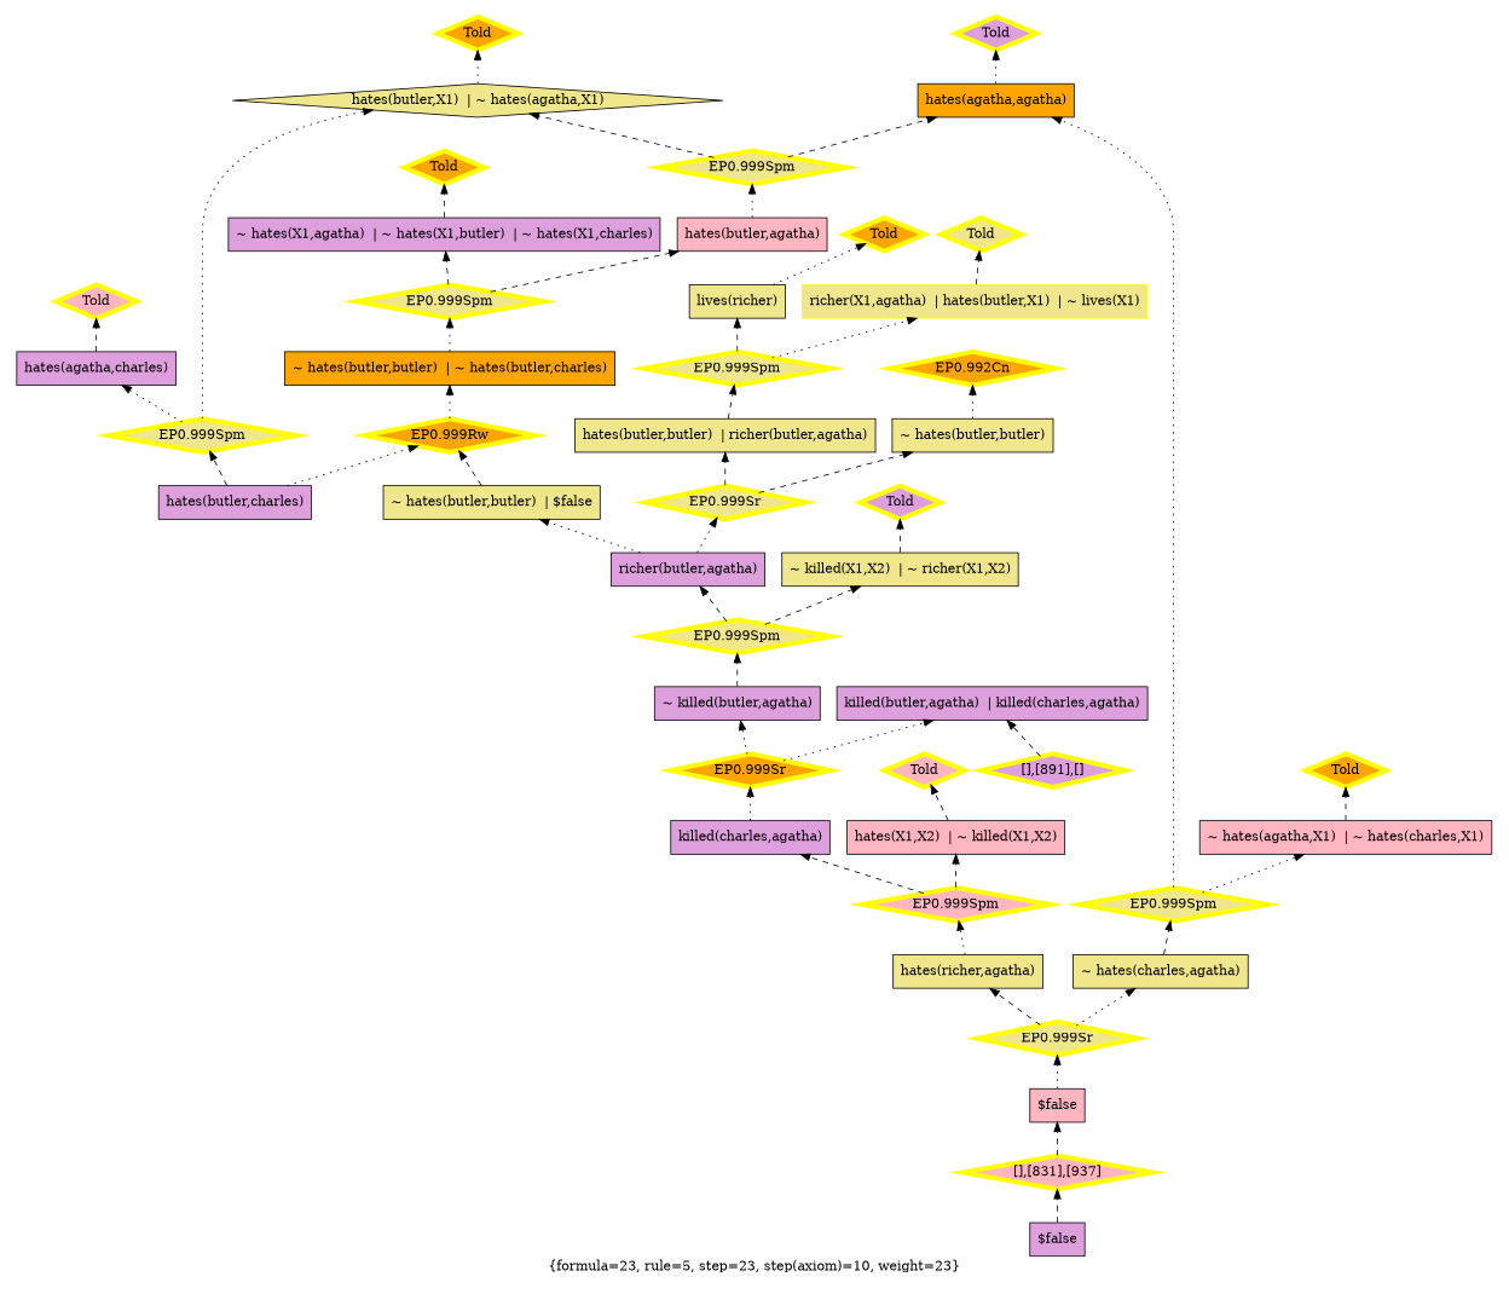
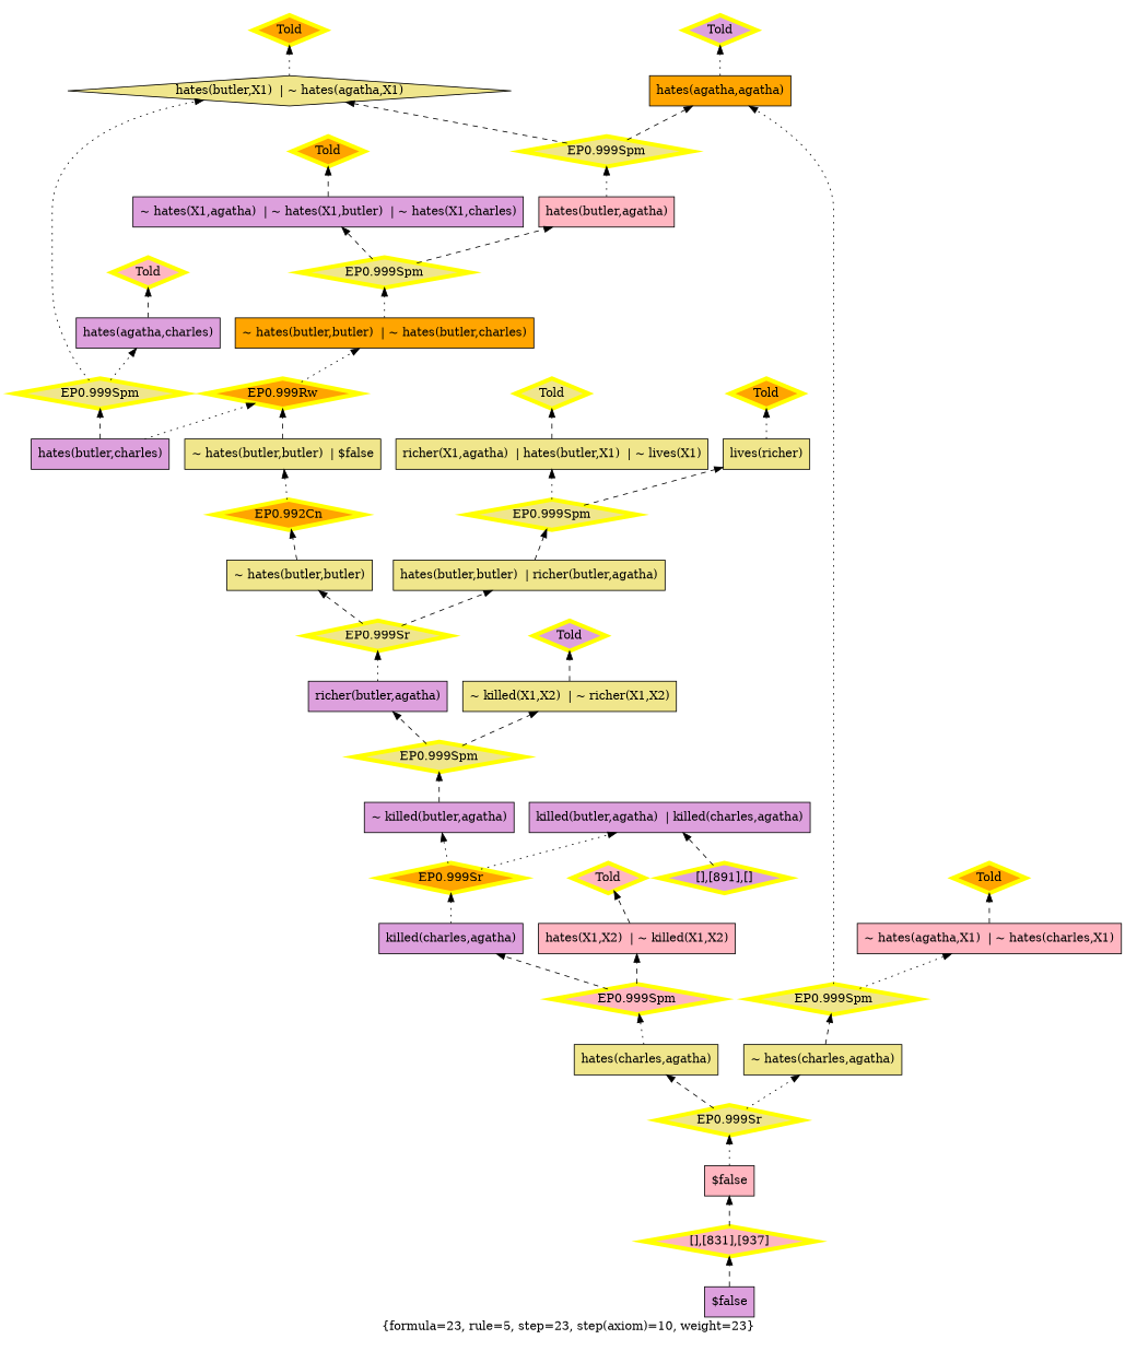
  digraph {
    label="{formula=23, rule=5, step=23, step(axiom)=10, weight=23}"
    labelloc=b
    rankdir=BT
    node [color=black fillcolor=khaki shape=diamond style=filled]
    edge [style=dashed]
    n1 [fillcolor=plum label="hates(butler,charles)" shape=box]
    n2 [color=yellow label="EP0.999Spm" penwidth=5]
    n3 [color=yellow fillcolor=orange label="EP0.999Rw" penwidth=5]
    n4 [label="hates(butler,X1)  | ~ hates(agatha,X1)"]
    n5 [fillcolor=plum label="hates(agatha,charles)" shape=box]
    n6 [color=yellow fillcolor=orange label=Told penwidth=5]
    n7 [fillcolor=plum label="~ hates(X1,agatha)  | ~ hates(X1,butler)  | ~ hates(X1,charles)" shape=box]
    n8 [color=yellow fillcolor=orange label=Told penwidth=5]
    n9 [fillcolor=plum label="killed(charles,agatha)" shape=box]
    n10 [color=yellow fillcolor=orange label="EP0.999Sr" penwidth=5]
    n11 [fillcolor=plum label="killed(butler,agatha)  | killed(charles,agatha)" shape=box]
    n12 [fillcolor=plum label="~ killed(butler,agatha)" shape=box]
    n13 [fillcolor=lightpink label="hates(butler,agatha)" shape=box]
    n14 [color=yellow label="EP0.999Spm" penwidth=5]
    n15 [fillcolor=orange label="hates(agatha,agatha)" shape=box]
    n16 [fillcolor=plum label="richer(butler,agatha)" shape=box]
    n17 [color=yellow label="EP0.999Sr" penwidth=5]
    n18 [label="hates(butler,butler)  | richer(butler,agatha)" shape=box]
    n19 [label="~ hates(butler,butler)" shape=box]
-   n20 [color=yellow label="richer(X1,agatha)  | hates(butler,X1)  | ~ lives(X1)" shape=box]
+   n20 [label="richer(X1,agatha)  | hates(butler,X1)  | ~ lives(X1)" shape=box]
    n21 [color=yellow label=Told penwidth=5]
    n22 [label="~ hates(charles,agatha)" shape=box]
    n23 [color=yellow label="EP0.999Spm" penwidth=5]
    n24 [fillcolor=lightpink label="~ hates(agatha,X1)  | ~ hates(charles,X1)" shape=box]
    n25 [color=yellow label="EP0.999Spm" penwidth=5]
    n26 [label="lives(richer)" shape=box]
    n27 [fillcolor=orange label="~ hates(butler,butler)  | ~ hates(butler,charles)" shape=box]
    n28 [color=yellow label="EP0.999Spm" penwidth=5]
    n29 [color=yellow fillcolor=lightpink label=Told penwidth=5]
    n30 [color=yellow fillcolor=orange label=Told penwidth=5]
    n31 [label="~ hates(butler,butler)  | $false" shape=box]
    n32 [fillcolor=lightpink label="hates(X1,X2)  | ~ killed(X1,X2)" shape=box]
    n33 [color=yellow fillcolor=lightpink label=Told penwidth=5]
    n34 [label="~ killed(X1,X2)  | ~ richer(X1,X2)" shape=box]
    n35 [color=yellow fillcolor=plum label=Told penwidth=5]
    n36 [color=yellow fillcolor=plum label="[],[891],[]" penwidth=5]
    n37 [color=yellow fillcolor=plum label=Told penwidth=5]
    n38 [fillcolor=plum label="$false" shape=box]
    n39 [color=yellow fillcolor=lightpink label="[],[831],[937]" penwidth=5]
    n40 [fillcolor=lightpink label="$false" shape=box]
    n41 [color=yellow fillcolor=orange label="EP0.992Cn" penwidth=5]
-   n42 [label="hates(richer,agatha)" shape=box]
+   n42 [label="hates(charles,agatha)" shape=box]
    n43 [color=yellow fillcolor=lightpink label="EP0.999Spm" penwidth=5]
    n44 [color=yellow label="EP0.999Sr" penwidth=5]
    n45 [color=yellow fillcolor=orange label=Told penwidth=5]
    n46 [color=yellow label="EP0.999Spm" penwidth=5]
    n1 -> n2
    n1 -> n3 [style=dotted]
    n2 -> n4 [style=dotted]
    n2 -> n5 [style=dotted]
    n3 -> n27 [style=dotted]
    n4 -> n6 [style=dotted]
    n5 -> n29
    n7 -> n8
    n9 -> n10 [style=dotted]
    n10 -> n11 [style=dotted]
    n10 -> n12 [style=dotted]
    n12 -> n46
    n13 -> n14 [style=dotted]
    n14 -> n4
    n14 -> n15
    n15 -> n37 [style=dotted]
    n16 -> n17 [style=dotted]
    n17 -> n18
    n17 -> n19
    n18 -> n25
-   n19 -> n41 [style=dotted]
+   n19 -> n41
    n20 -> n21
    n22 -> n23
    n23 -> n15 [style=dotted]
    n23 -> n24 [style=dotted]
    n24 -> n30
    n25 -> n20 [style=dotted]
    n25 -> n26
    n26 -> n45 [style=dotted]
    n27 -> n28 [style=dotted]
    n28 -> n7
    n28 -> n13
    n31 -> n3
    n32 -> n33
    n34 -> n35
    n36 -> n11
    n38 -> n39
    n39 -> n40
    n40 -> n44 [style=dotted]
-   n16 -> n31 [style=dotted]
+   n41 -> n31 [style=dotted]
    n42 -> n43 [style=dotted]
    n43 -> n9
    n43 -> n32
    n44 -> n22 [style=dotted]
    n44 -> n42
    n46 -> n16
    n46 -> n34
  }
